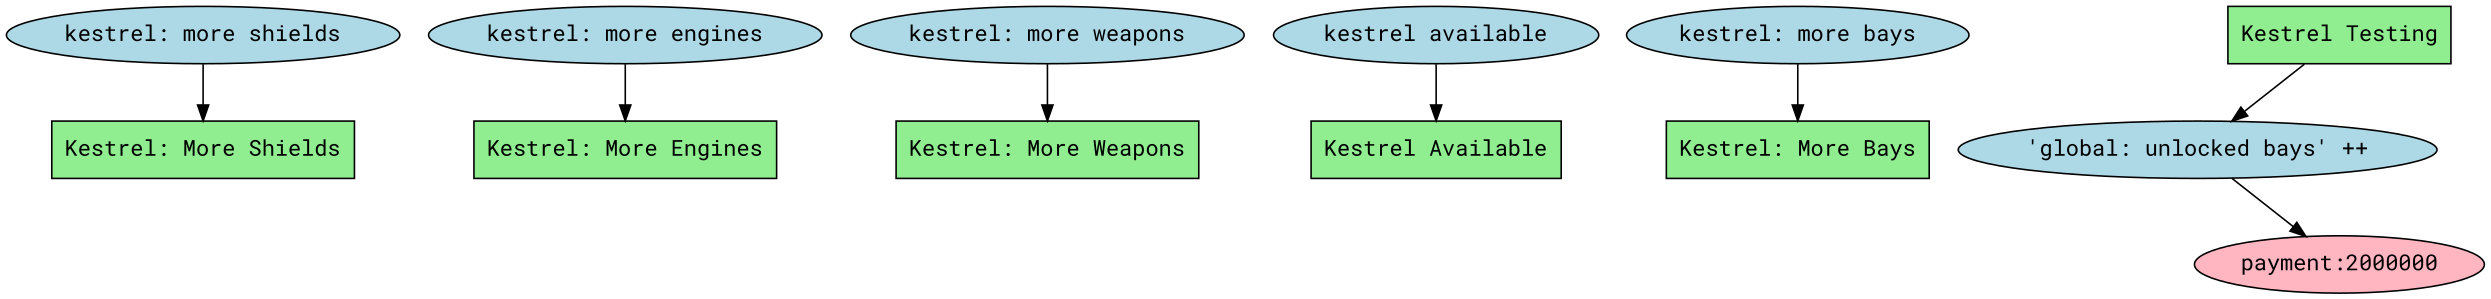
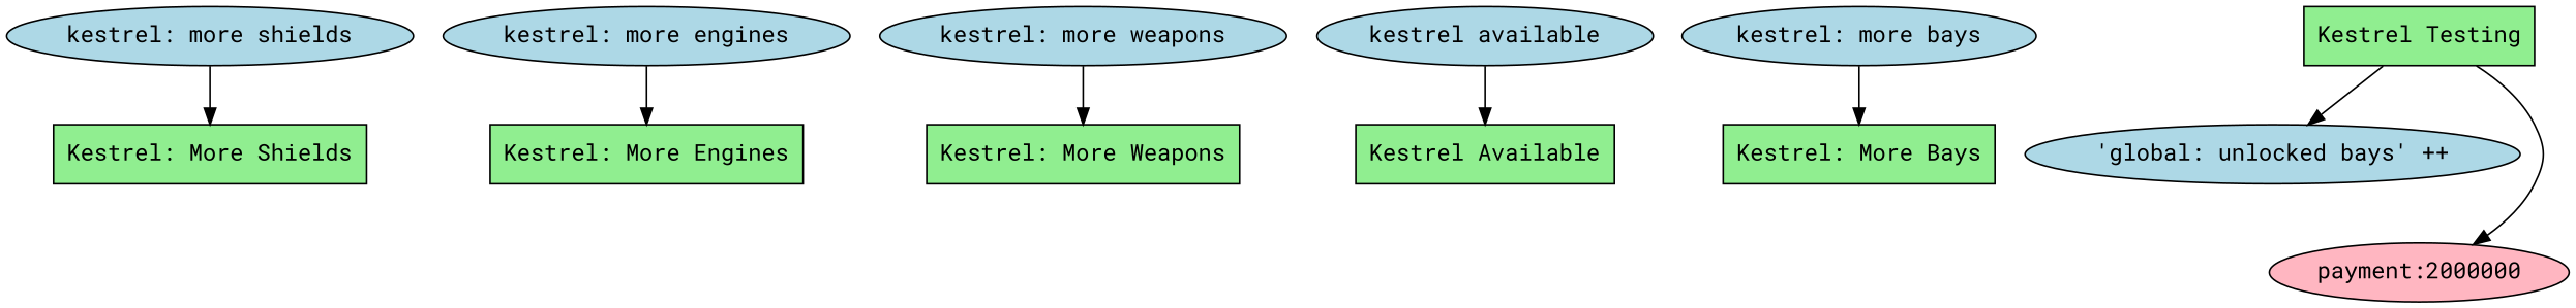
  digraph {
    fontname="Roboto Mono"
    node [fillcolor=lightgreen fontname="Roboto Mono" shape=box style=filled]
    edge [fontname="Roboto Mono"]
    "Kestrel: More Shields"
    "kestrel: more shields" [fillcolor=lightblue shape=ellipse]
    "Kestrel: More Engines"
    "kestrel: more engines" [fillcolor=lightblue shape=ellipse]
    "Kestrel: More Weapons"
    "kestrel: more weapons" [fillcolor=lightblue shape=ellipse]
    "Kestrel Available"
    "kestrel available" [fillcolor=lightblue shape=ellipse]
    "Kestrel: More Bays"
    "kestrel: more bays" [fillcolor=lightblue shape=ellipse]
    n11 [fillcolor=lightblue label="'global: unlocked bays' ++" shape=ellipse]
    "Kestrel Testing"
    "payment:2000000" [fillcolor=lightpink shape=oval]
    "kestrel: more shields" -> "Kestrel: More Shields"
    "kestrel: more engines" -> "Kestrel: More Engines"
    "kestrel: more weapons" -> "Kestrel: More Weapons"
    "kestrel available" -> "Kestrel Available"
    "kestrel: more bays" -> "Kestrel: More Bays"
    "Kestrel Testing" -> n11
-   n11 -> "payment:2000000"
+   "Kestrel Testing" -> "payment:2000000"
  }
